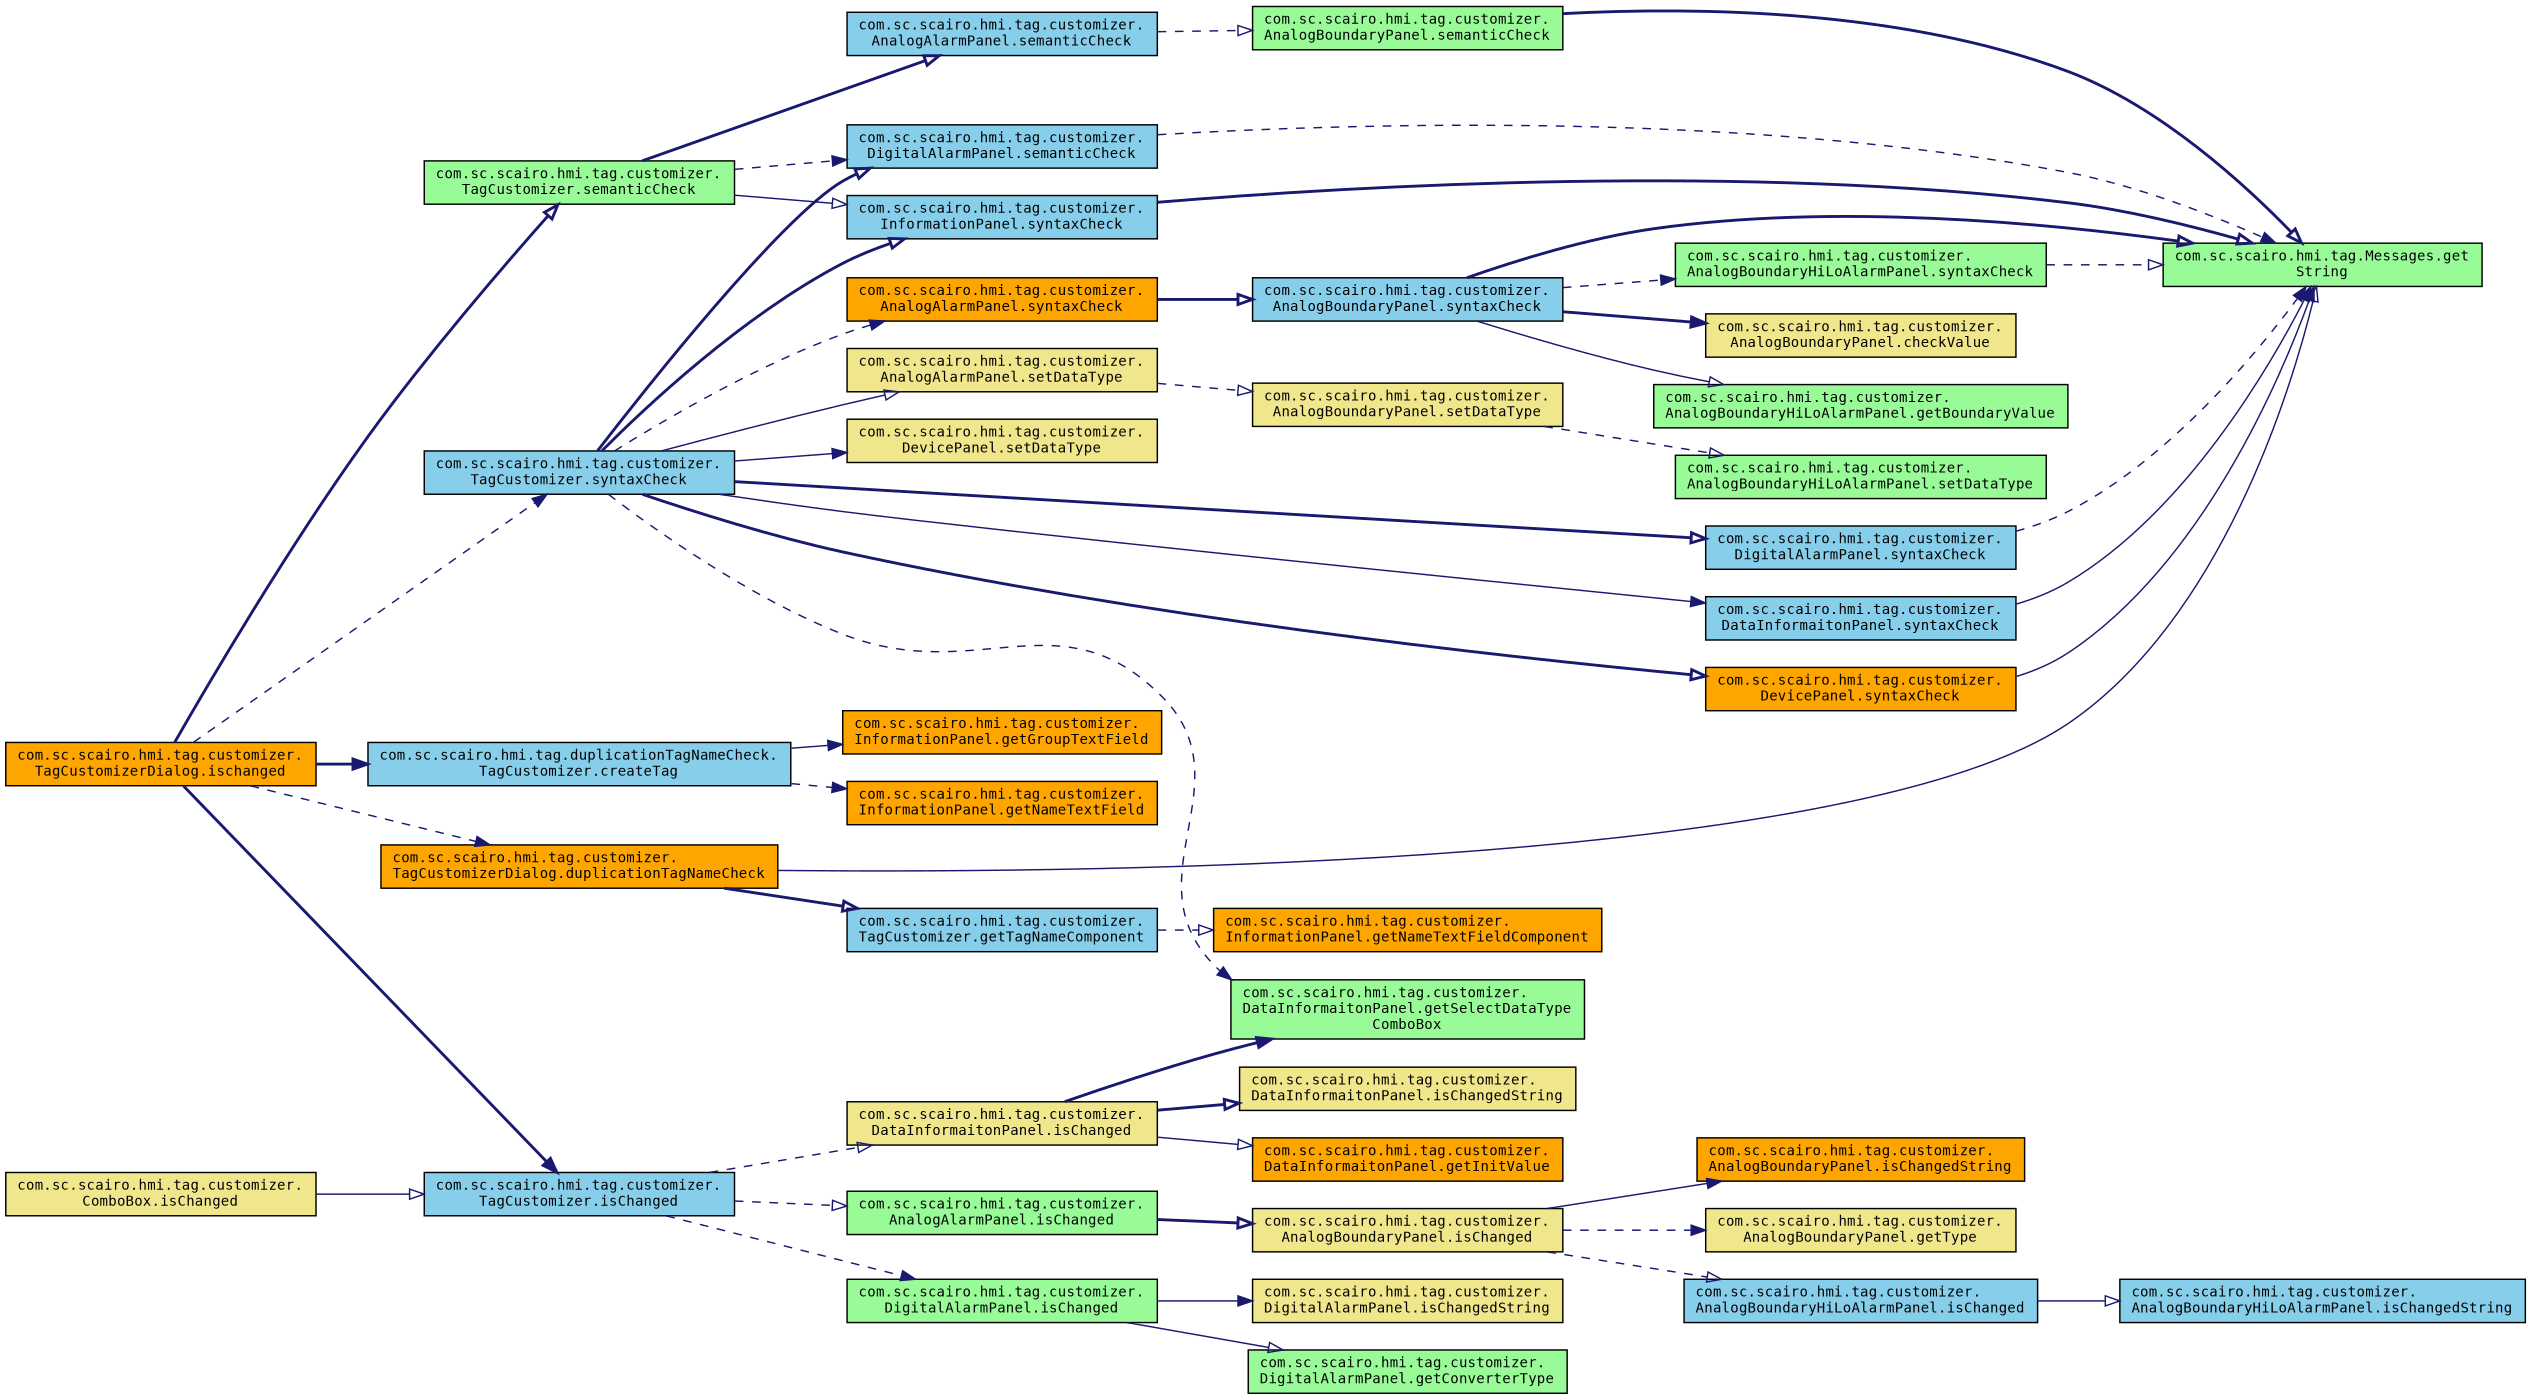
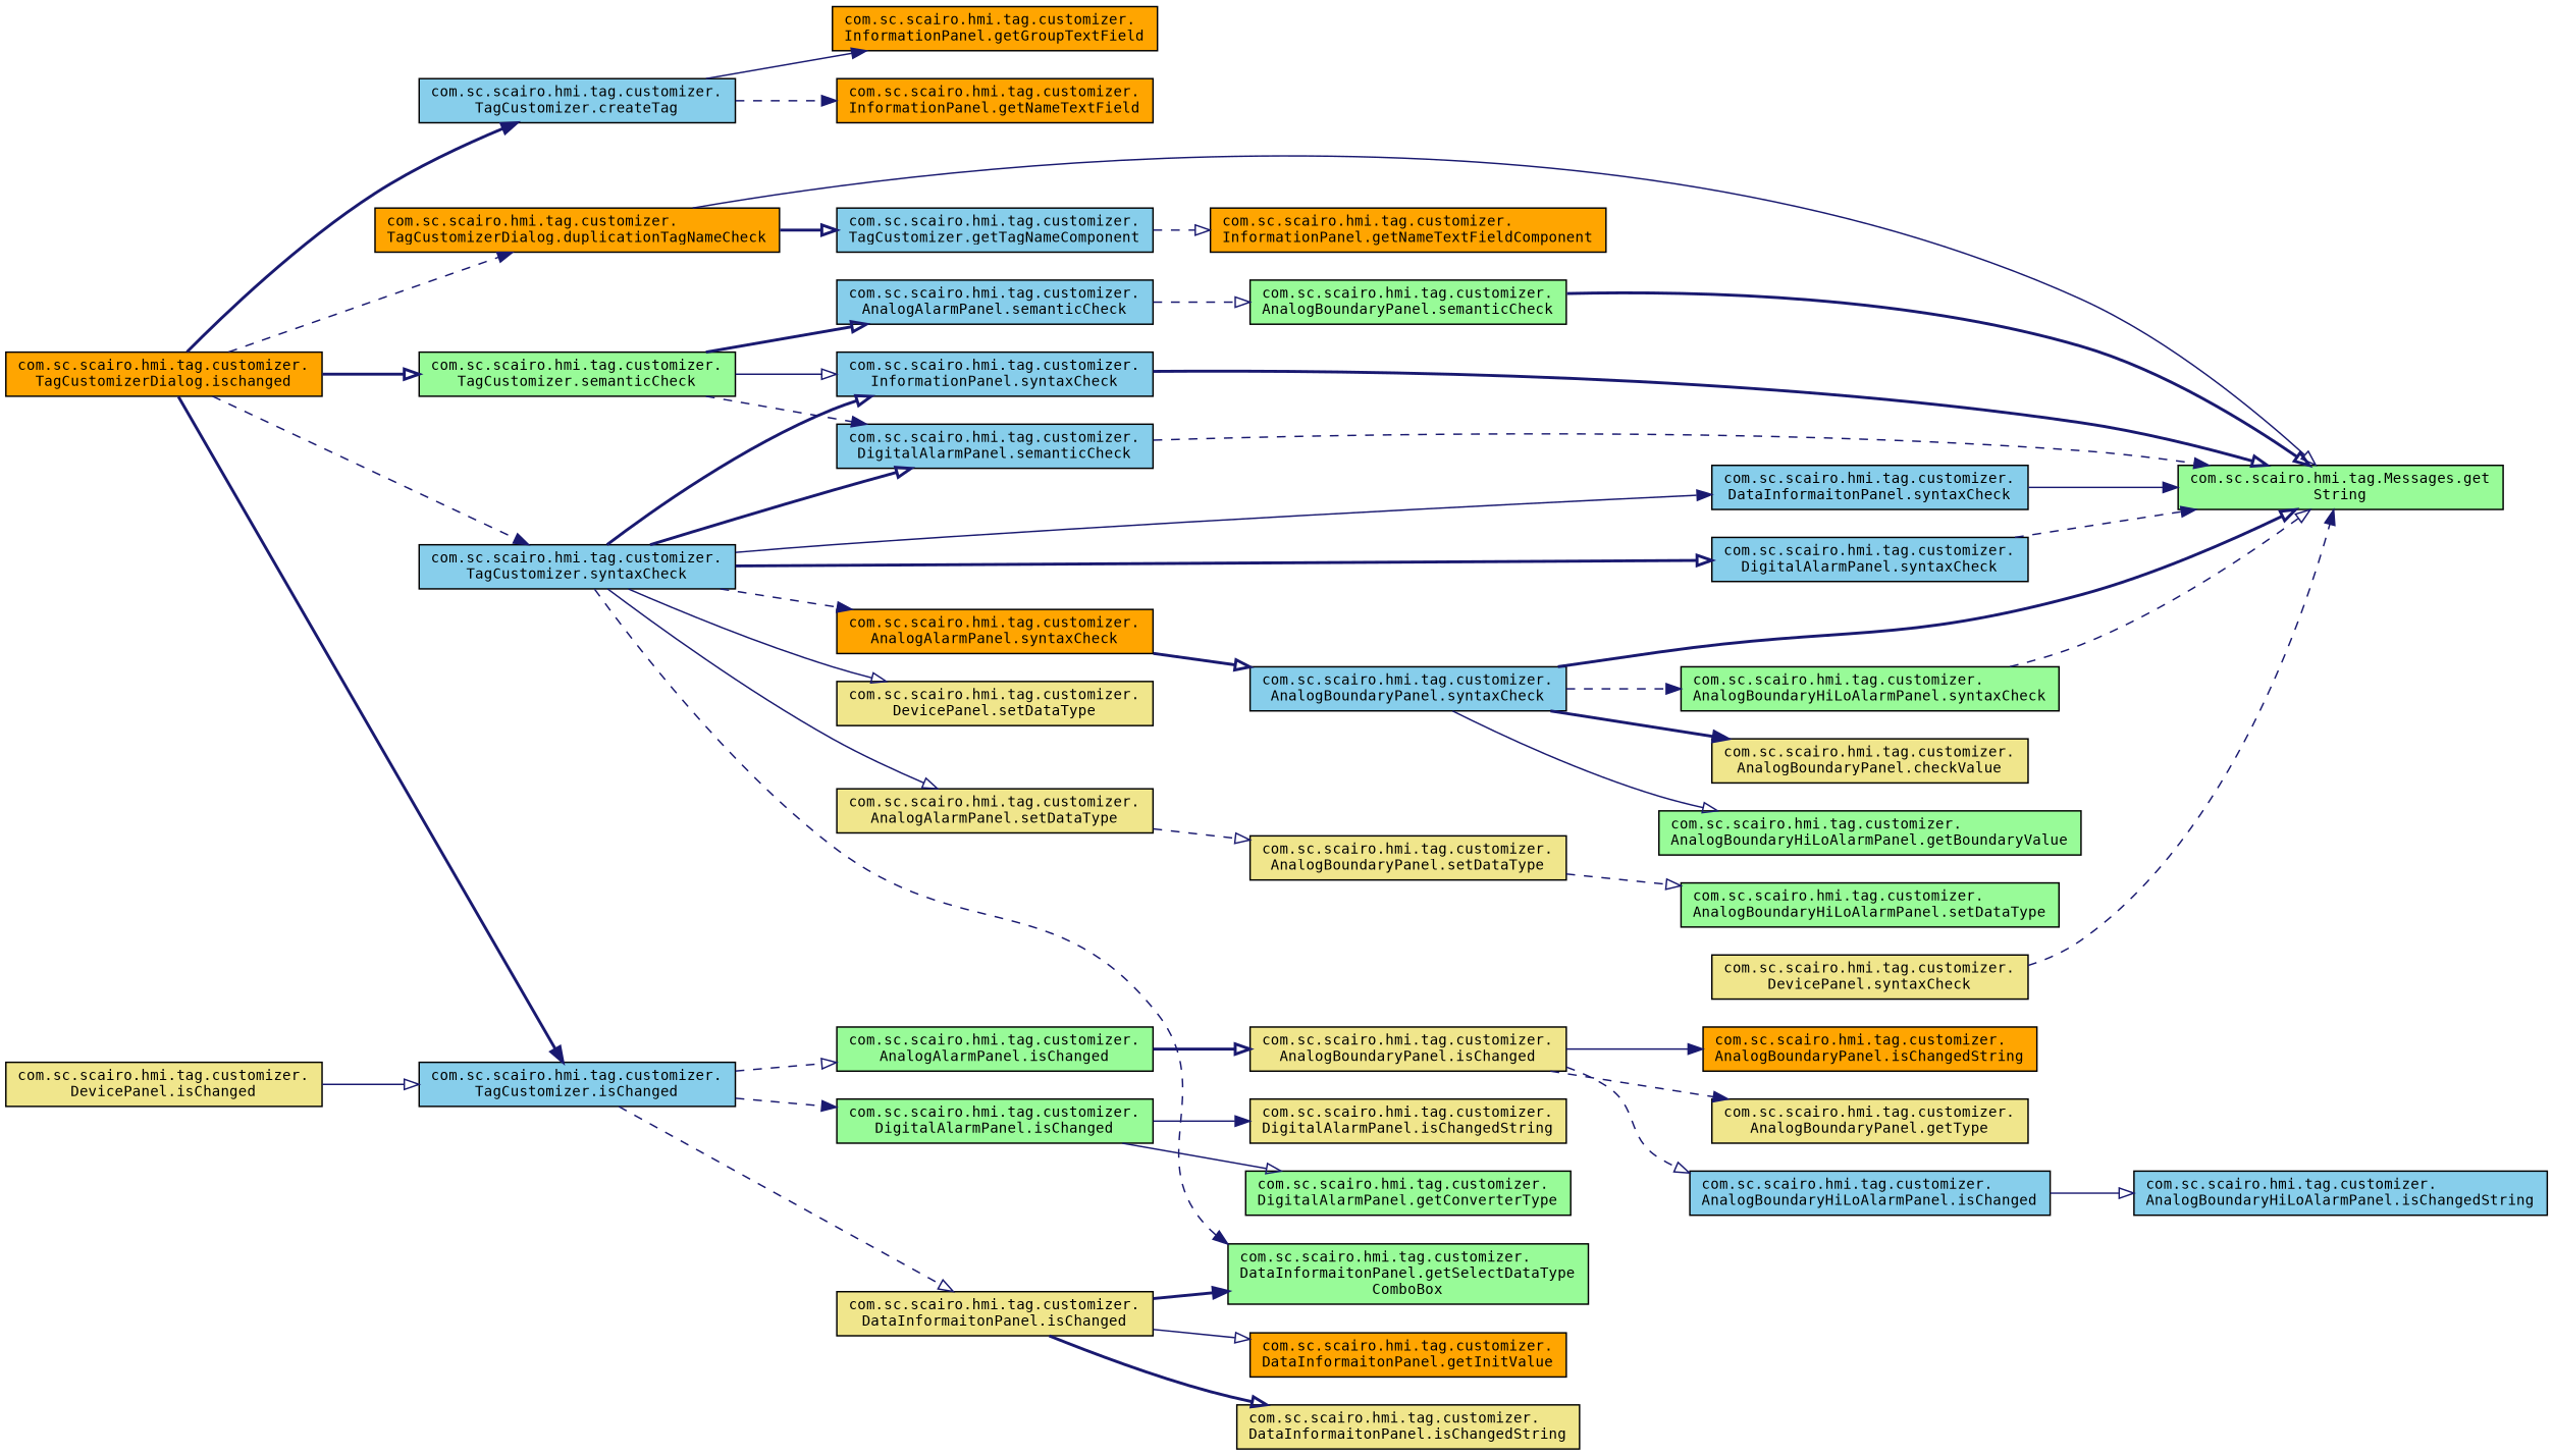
  digraph {
    fontname="DejaVu Sans Mono"
    rankdir=LR
    node [color=black fillcolor=skyblue fontname="DejaVu Sans Mono" fontsize=10 shape=record style=filled]
    edge [arrowhead=onormal color=midnightblue fontname="DejaVu Sans Mono" fontsize=10 labelfontname=Helvetica labelfontsize=10 style=dashed]
    n1 [fillcolor=orange fontcolor=black height=0.2 label="com.sc.scairo.hmi.tag.customizer.\lTagCustomizerDialog.ischanged" width=0.4]
-   n2 [height=0.2 label="com.sc.scairo.hmi.tag.duplicationTagNameCheck.\lTagCustomizer.createTag" width=0.4]
+   n2 [height=0.2 label="com.sc.scairo.hmi.tag.customizer.\lTagCustomizer.createTag" width=0.4]
    n3 [fillcolor=orange height=0.2 label="com.sc.scairo.hmi.tag.customizer.\lTagCustomizerDialog.duplicationTagNameCheck" width=0.4]
    n4 [height=0.2 label="com.sc.scairo.hmi.tag.customizer.\lTagCustomizer.isChanged" width=0.4]
    n5 [fillcolor=palegreen height=0.2 label="com.sc.scairo.hmi.tag.customizer.\lTagCustomizer.semanticCheck" width=0.4]
    n6 [height=0.2 label="com.sc.scairo.hmi.tag.customizer.\lTagCustomizer.syntaxCheck" width=0.4]
    n7 [fillcolor=orange height=0.2 label="com.sc.scairo.hmi.tag.customizer.\lInformationPanel.getGroupTextField" width=0.4]
    n8 [fillcolor=orange height=0.2 label="com.sc.scairo.hmi.tag.customizer.\lInformationPanel.getNameTextField" width=0.4]
    n9 [fillcolor=palegreen height=0.2 label="com.sc.scairo.hmi.tag.Messages.get\lString" width=0.4]
    n10 [height=0.2 label="com.sc.scairo.hmi.tag.customizer.\lTagCustomizer.getTagNameComponent" width=0.4]
    n11 [fillcolor=palegreen height=0.2 label="com.sc.scairo.hmi.tag.customizer.\lAnalogAlarmPanel.isChanged" width=0.4]
    n12 [fillcolor=palegreen height=0.2 label="com.sc.scairo.hmi.tag.customizer.\lDigitalAlarmPanel.isChanged" width=0.4]
    n13 [fillcolor=khaki height=0.2 label="com.sc.scairo.hmi.tag.customizer.\lDataInformaitonPanel.isChanged" width=0.4]
    n14 [height=0.2 label="com.sc.scairo.hmi.tag.customizer.\lAnalogAlarmPanel.semanticCheck" width=0.4]
    n15 [height=0.2 label="com.sc.scairo.hmi.tag.customizer.\lDigitalAlarmPanel.semanticCheck" width=0.4]
    n16 [height=0.2 label="com.sc.scairo.hmi.tag.customizer.\lInformationPanel.syntaxCheck" width=0.4]
    n17 [fillcolor=palegreen height=0.2 label="com.sc.scairo.hmi.tag.customizer.\lDataInformaitonPanel.getSelectDataType\lComboBox" width=0.4]
    n18 [fillcolor=khaki height=0.2 label="com.sc.scairo.hmi.tag.customizer.\lAnalogAlarmPanel.setDataType" width=0.4]
    n19 [fillcolor=khaki height=0.2 label="com.sc.scairo.hmi.tag.customizer.\lDevicePanel.setDataType" width=0.4]
    n20 [fillcolor=orange height=0.2 label="com.sc.scairo.hmi.tag.customizer.\lAnalogAlarmPanel.syntaxCheck" width=0.4]
    n21 [height=0.2 label="com.sc.scairo.hmi.tag.customizer.\lDigitalAlarmPanel.syntaxCheck" width=0.4]
    n22 [height=0.2 label="com.sc.scairo.hmi.tag.customizer.\lDataInformaitonPanel.syntaxCheck" width=0.4]
-   n23 [fillcolor=orange height=0.2 label="com.sc.scairo.hmi.tag.customizer.\lDevicePanel.syntaxCheck" width=0.4]
+   n23 [fillcolor=khaki height=0.2 label="com.sc.scairo.hmi.tag.customizer.\lDevicePanel.syntaxCheck" width=0.4]
    n24 [fillcolor=orange height=0.2 label="com.sc.scairo.hmi.tag.customizer.\lInformationPanel.getNameTextFieldComponent" width=0.4]
    n25 [fillcolor=khaki height=0.2 label="com.sc.scairo.hmi.tag.customizer.\lAnalogBoundaryPanel.isChanged" width=0.4]
    n26 [fillcolor=palegreen height=0.2 label="com.sc.scairo.hmi.tag.customizer.\lDigitalAlarmPanel.getConverterType" width=0.4]
    n27 [fillcolor=khaki height=0.2 label="com.sc.scairo.hmi.tag.customizer.\lDigitalAlarmPanel.isChangedString" width=0.4]
    n28 [fillcolor=orange height=0.2 label="com.sc.scairo.hmi.tag.customizer.\lDataInformaitonPanel.getInitValue" width=0.4]
    n29 [fillcolor=khaki height=0.2 label="com.sc.scairo.hmi.tag.customizer.\lDataInformaitonPanel.isChangedString" width=0.4]
-   n30 [fillcolor=khaki height=0.2 label="com.sc.scairo.hmi.tag.customizer.\lComboBox.isChanged" width=0.4]
+   n30 [fillcolor=khaki height=0.2 label="com.sc.scairo.hmi.tag.customizer.\lDevicePanel.isChanged" width=0.4]
    n31 [fillcolor=khaki height=0.2 label="com.sc.scairo.hmi.tag.customizer.\lAnalogBoundaryPanel.getType" width=0.4]
    n32 [height=0.2 label="com.sc.scairo.hmi.tag.customizer.\lAnalogBoundaryHiLoAlarmPanel.isChanged" width=0.4]
    n33 [fillcolor=orange height=0.2 label="com.sc.scairo.hmi.tag.customizer.\lAnalogBoundaryPanel.isChangedString" width=0.4]
    n34 [height=0.2 label="com.sc.scairo.hmi.tag.customizer.\lAnalogBoundaryHiLoAlarmPanel.isChangedString" width=0.4]
    n35 [fillcolor=palegreen height=0.2 label="com.sc.scairo.hmi.tag.customizer.\lAnalogBoundaryPanel.semanticCheck" width=0.4]
    n36 [fillcolor=khaki height=0.2 label="com.sc.scairo.hmi.tag.customizer.\lAnalogBoundaryPanel.setDataType" width=0.4]
    n37 [height=0.2 label="com.sc.scairo.hmi.tag.customizer.\lAnalogBoundaryPanel.syntaxCheck" width=0.4]
    n38 [fillcolor=palegreen height=0.2 label="com.sc.scairo.hmi.tag.customizer.\lAnalogBoundaryHiLoAlarmPanel.setDataType" width=0.4]
    n39 [fillcolor=khaki height=0.2 label="com.sc.scairo.hmi.tag.customizer.\lAnalogBoundaryPanel.checkValue" width=0.4]
    n40 [fillcolor=palegreen height=0.2 label="com.sc.scairo.hmi.tag.customizer.\lAnalogBoundaryHiLoAlarmPanel.getBoundaryValue" width=0.4]
    n41 [fillcolor=palegreen height=0.2 label="com.sc.scairo.hmi.tag.customizer.\lAnalogBoundaryHiLoAlarmPanel.syntaxCheck" width=0.4]
    n1 -> n2 [arrowhead=normal style=bold]
    n1 -> n3 [arrowhead=normal]
    n1 -> n4 [arrowhead=normal style=bold]
    n1 -> n5 [style=bold]
    n1 -> n6 [arrowhead=normal]
    n2 -> n7 [arrowhead=normal style=solid]
    n2 -> n8 [arrowhead=normal]
    n3 -> n9 [style=solid]
    n3 -> n10 [style=bold]
    n4 -> n11
    n4 -> n12 [arrowhead=normal]
    n4 -> n13
    n5 -> n14 [style=bold]
    n5 -> n15 [arrowhead=normal]
    n5 -> n16 [style=solid]
    n6 -> n15 [style=bold]
    n6 -> n16 [style=bold]
    n6 -> n17 [arrowhead=normal]
    n6 -> n18 [style=solid]
-   n6 -> n19 [arrowhead=normal style=solid]
+   n6 -> n19 [style=solid]
    n6 -> n20 [arrowhead=normal]
    n6 -> n21 [style=bold]
    n6 -> n22 [arrowhead=normal style=solid]
-   n6 -> n23 [style=bold]
    n10 -> n24
    n11 -> n25 [style=bold]
    n12 -> n26 [style=solid]
    n12 -> n27 [arrowhead=normal style=solid]
    n13 -> n17 [arrowhead=normal style=bold]
    n13 -> n28 [style=solid]
    n13 -> n29 [style=bold]
    n14 -> n35
    n15 -> n9 [arrowhead=normal]
    n16 -> n9 [style=bold]
    n18 -> n36
    n20 -> n37 [style=bold]
    n21 -> n9 [arrowhead=normal]
    n22 -> n9 [arrowhead=normal style=solid]
-   n23 -> n9 [arrowhead=normal style=solid]
+   n23 -> n9 [arrowhead=normal]
    n25 -> n31 [arrowhead=normal]
    n25 -> n32
    n25 -> n33 [arrowhead=normal style=solid]
    n30 -> n4 [style=solid]
    n32 -> n34 [style=solid]
    n35 -> n9 [style=bold]
    n36 -> n38
    n37 -> n9 [style=bold]
    n37 -> n39 [arrowhead=normal style=bold]
    n37 -> n40 [style=solid]
    n37 -> n41 [arrowhead=normal]
    n41 -> n9
  }
